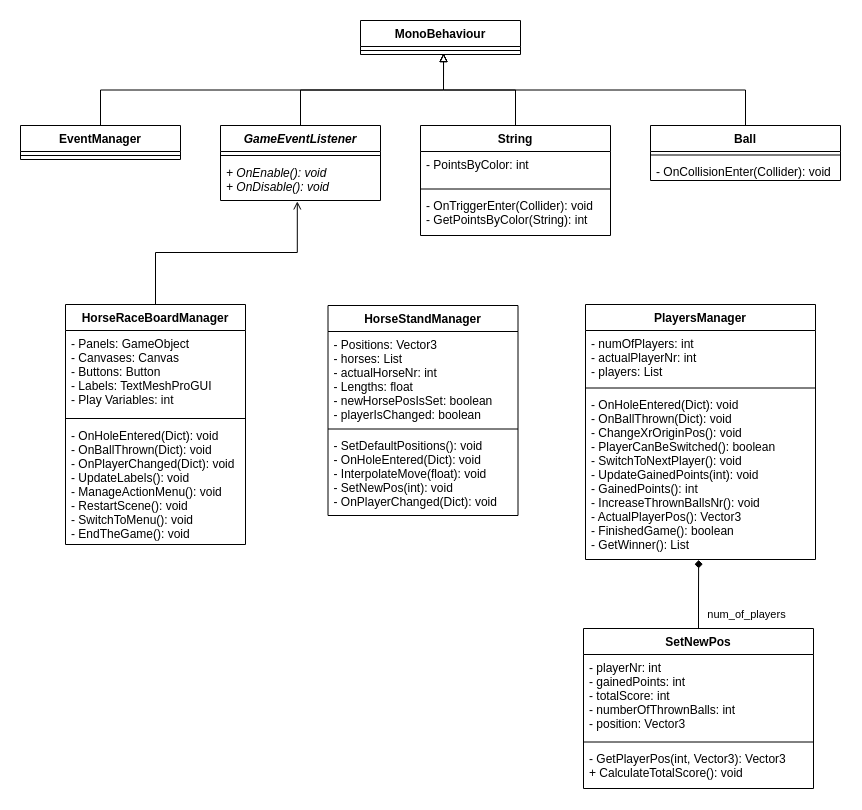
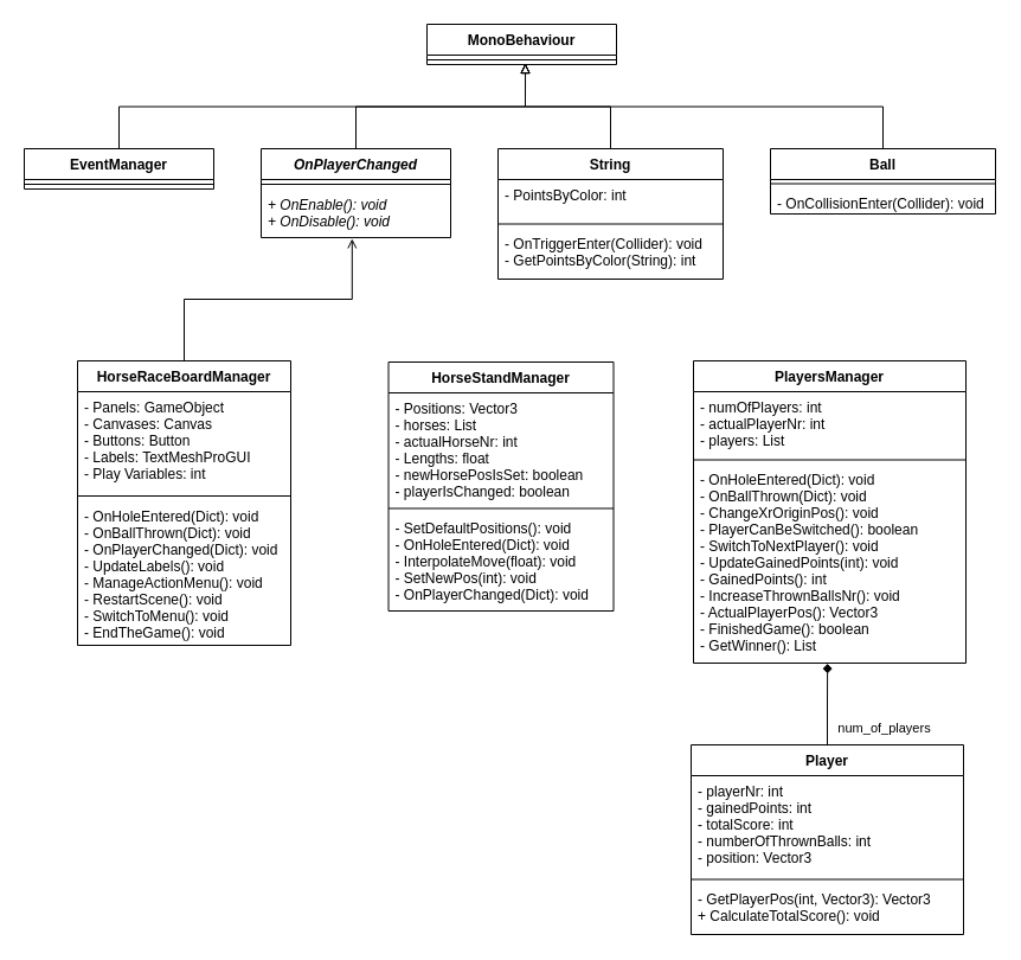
  <mxCell id="0" />
  <mxCell id="1" parent="0" />
  <mxCell id="2" value="MonoBehaviour" style="swimlane;fontStyle=1;align=center;verticalAlign=top;childLayout=stackLayout;horizontal=1;startSize=26;horizontalStack=0;resizeParent=1;resizeParentMax=0;resizeLast=0;collapsible=1;marginBottom=0;" vertex="1" parent="1"><mxGeometry x="360" y="20" width="160" height="34" as="geometry" /></mxCell>
  <mxCell id="3" value="" style="line;strokeWidth=1;fillColor=none;align=left;verticalAlign=middle;spacingTop=-1;spacingLeft=3;spacingRight=3;rotatable=0;labelPosition=right;points=[];portConstraint=eastwest;" vertex="1" parent="2"><mxGeometry y="26" width="160" height="8" as="geometry" /></mxCell>
  <mxCell id="4" style="edgeStyle=orthogonalEdgeStyle;rounded=0;orthogonalLoop=1;jettySize=auto;html=1;entryX=0.48;entryY=1.022;entryDx=0;entryDy=0;entryPerimeter=0;endArrow=open;endFill=0;" edge="1" parent="1" source="5" target="12"><mxGeometry relative="1" as="geometry" /></mxCell>
  <mxCell id="5" value="HorseRaceBoardManager" style="swimlane;fontStyle=1;align=center;verticalAlign=top;childLayout=stackLayout;horizontal=1;startSize=26;horizontalStack=0;resizeParent=1;resizeParentMax=0;resizeLast=0;collapsible=1;marginBottom=0;" vertex="1" parent="1"><mxGeometry x="65" y="304" width="180" height="240" as="geometry" /></mxCell>
  <mxCell id="6" value="- Panels: GameObject&#10;- Canvases: Canvas&#10;- Buttons: Button&#10;- Labels: TextMeshProGUI&#10;- Play Variables: int&#10;&#10;" style="text;strokeColor=none;fillColor=none;align=left;verticalAlign=top;spacingLeft=4;spacingRight=4;overflow=hidden;rotatable=0;points=[[0,0.5],[1,0.5]];portConstraint=eastwest;" vertex="1" parent="5"><mxGeometry y="26" width="180" height="84" as="geometry" /></mxCell>
  <mxCell id="7" value="" style="line;strokeWidth=1;fillColor=none;align=left;verticalAlign=middle;spacingTop=-1;spacingLeft=3;spacingRight=3;rotatable=0;labelPosition=right;points=[];portConstraint=eastwest;" vertex="1" parent="5"><mxGeometry y="110" width="180" height="8" as="geometry" /></mxCell>
  <mxCell id="8" value="- OnHoleEntered(Dict): void&#10;- OnBallThrown(Dict): void&#10;- OnPlayerChanged(Dict): void&#10;- UpdateLabels(): void&#10;- ManageActionMenu(): void&#10;- RestartScene(): void&#10;- SwitchToMenu(): void&#10;- EndTheGame(): void" style="text;strokeColor=none;fillColor=none;align=left;verticalAlign=top;spacingLeft=4;spacingRight=4;overflow=hidden;rotatable=0;points=[[0,0.5],[1,0.5]];portConstraint=eastwest;" vertex="1" parent="5"><mxGeometry y="118" width="180" height="122" as="geometry" /></mxCell>
  <mxCell id="9" style="edgeStyle=orthogonalEdgeStyle;rounded=0;orthogonalLoop=1;jettySize=auto;html=1;entryX=0.519;entryY=0.875;entryDx=0;entryDy=0;entryPerimeter=0;endArrow=block;endFill=0;" edge="1" parent="1" source="10" target="3"><mxGeometry relative="1" as="geometry" /></mxCell>
- <mxCell id="10" value="GameEventListener" style="swimlane;fontStyle=3;align=center;verticalAlign=top;childLayout=stackLayout;horizontal=1;startSize=26;horizontalStack=0;resizeParent=1;resizeParentMax=0;resizeLast=0;collapsible=1;marginBottom=0;" vertex="1" parent="1"><mxGeometry x="220" y="125" width="160" height="75" as="geometry" /></mxCell>
+ <mxCell id="10" value="OnPlayerChanged" style="swimlane;fontStyle=3;align=center;verticalAlign=top;childLayout=stackLayout;horizontal=1;startSize=26;horizontalStack=0;resizeParent=1;resizeParentMax=0;resizeLast=0;collapsible=1;marginBottom=0;" vertex="1" parent="1"><mxGeometry x="220" y="125" width="160" height="75" as="geometry" /></mxCell>
  <mxCell id="11" value="" style="line;strokeWidth=1;fillColor=none;align=left;verticalAlign=middle;spacingTop=-1;spacingLeft=3;spacingRight=3;rotatable=0;labelPosition=right;points=[];portConstraint=eastwest;" vertex="1" parent="10"><mxGeometry y="26" width="160" height="8" as="geometry" /></mxCell>
  <mxCell id="12" value="+ OnEnable(): void&#10;+ OnDisable(): void" style="text;strokeColor=none;fillColor=none;align=left;verticalAlign=top;spacingLeft=4;spacingRight=4;overflow=hidden;rotatable=0;points=[[0,0.5],[1,0.5]];portConstraint=eastwest;fontStyle=2" vertex="1" parent="10"><mxGeometry y="34" width="160" height="41" as="geometry" /></mxCell>
  <mxCell id="13" value="HorseStandManager" style="swimlane;fontStyle=1;align=center;verticalAlign=top;childLayout=stackLayout;horizontal=1;startSize=26;horizontalStack=0;resizeParent=1;resizeParentMax=0;resizeLast=0;collapsible=1;marginBottom=0;" vertex="1" parent="1"><mxGeometry x="327.5" y="305" width="190" height="210" as="geometry" /></mxCell>
  <mxCell id="14" value="- Positions: Vector3&#10;- horses: List&#10;- actualHorseNr: int&#10;- Lengths: float&#10;- newHorsePosIsSet: boolean&#10;- playerIsChanged: boolean&#10;" style="text;strokeColor=none;fillColor=none;align=left;verticalAlign=top;spacingLeft=4;spacingRight=4;overflow=hidden;rotatable=0;points=[[0,0.5],[1,0.5]];portConstraint=eastwest;" vertex="1" parent="13"><mxGeometry y="26" width="190" height="94" as="geometry" /></mxCell>
  <mxCell id="15" value="" style="line;strokeWidth=1;fillColor=none;align=left;verticalAlign=middle;spacingTop=-1;spacingLeft=3;spacingRight=3;rotatable=0;labelPosition=right;points=[];portConstraint=eastwest;" vertex="1" parent="13"><mxGeometry y="120" width="190" height="7" as="geometry" /></mxCell>
  <mxCell id="16" value="- SetDefaultPositions(): void&#10;- OnHoleEntered(Dict): void&#10;- InterpolateMove(float): void&#10;- SetNewPos(int): void&#10;- OnPlayerChanged(Dict): void&#10;&#10;&#10;" style="text;strokeColor=none;fillColor=none;align=left;verticalAlign=top;spacingLeft=4;spacingRight=4;overflow=hidden;rotatable=0;points=[[0,0.5],[1,0.5]];portConstraint=eastwest;" vertex="1" parent="13"><mxGeometry y="127" width="190" height="83" as="geometry" /></mxCell>
  <mxCell id="17" style="edgeStyle=orthogonalEdgeStyle;rounded=0;orthogonalLoop=1;jettySize=auto;html=1;entryX=0.519;entryY=0.875;entryDx=0;entryDy=0;entryPerimeter=0;endArrow=block;endFill=0;" edge="1" parent="1" source="18" target="3"><mxGeometry relative="1" as="geometry" /></mxCell>
  <mxCell id="18" value="EventManager" style="swimlane;fontStyle=1;align=center;verticalAlign=top;childLayout=stackLayout;horizontal=1;startSize=26;horizontalStack=0;resizeParent=1;resizeParentMax=0;resizeLast=0;collapsible=1;marginBottom=0;" vertex="1" parent="1"><mxGeometry x="20" y="125" width="160" height="34" as="geometry" /></mxCell>
  <mxCell id="19" value="" style="line;strokeWidth=1;fillColor=none;align=left;verticalAlign=middle;spacingTop=-1;spacingLeft=3;spacingRight=3;rotatable=0;labelPosition=right;points=[];portConstraint=eastwest;" vertex="1" parent="18"><mxGeometry y="26" width="160" height="8" as="geometry" /></mxCell>
  <mxCell id="20" style="edgeStyle=orthogonalEdgeStyle;rounded=0;orthogonalLoop=1;jettySize=auto;html=1;entryX=0.519;entryY=0.875;entryDx=0;entryDy=0;entryPerimeter=0;endArrow=block;endFill=0;" edge="1" parent="1" source="21" target="3"><mxGeometry relative="1" as="geometry"><mxPoint x="457" y="59" as="targetPoint" /></mxGeometry></mxCell>
  <mxCell id="21" value="String" style="swimlane;fontStyle=1;align=center;verticalAlign=top;childLayout=stackLayout;horizontal=1;startSize=26;horizontalStack=0;resizeParent=1;resizeParentMax=0;resizeLast=0;collapsible=1;marginBottom=0;" vertex="1" parent="1"><mxGeometry x="420" y="125" width="190" height="110" as="geometry"><mxRectangle x="555" y="-920" width="115" height="26" as="alternateBounds" /></mxGeometry></mxCell>
  <mxCell id="22" value="- PointsByColor: int" style="text;strokeColor=none;fillColor=none;align=left;verticalAlign=top;spacingLeft=4;spacingRight=4;overflow=hidden;rotatable=0;points=[[0,0.5],[1,0.5]];portConstraint=eastwest;" vertex="1" parent="21"><mxGeometry y="26" width="190" height="34" as="geometry" /></mxCell>
  <mxCell id="23" value="" style="line;strokeWidth=1;fillColor=none;align=left;verticalAlign=middle;spacingTop=-1;spacingLeft=3;spacingRight=3;rotatable=0;labelPosition=right;points=[];portConstraint=eastwest;" vertex="1" parent="21"><mxGeometry y="60" width="190" height="7" as="geometry" /></mxCell>
  <mxCell id="24" value="- OnTriggerEnter(Collider): void&#10;- GetPointsByColor(String): int&#10;" style="text;strokeColor=none;fillColor=none;align=left;verticalAlign=top;spacingLeft=4;spacingRight=4;overflow=hidden;rotatable=0;points=[[0,0.5],[1,0.5]];portConstraint=eastwest;" vertex="1" parent="21"><mxGeometry y="67" width="190" height="43" as="geometry" /></mxCell>
  <mxCell id="25" style="edgeStyle=orthogonalEdgeStyle;rounded=0;orthogonalLoop=1;jettySize=auto;html=1;entryX=0.492;entryY=1.003;entryDx=0;entryDy=0;entryPerimeter=0;endArrow=diamond;endFill=1;" edge="1" parent="1" source="27" target="34"><mxGeometry relative="1" as="geometry" /></mxCell>
  <mxCell id="26" value="num_of_players" style="edgeLabel;html=1;align=center;verticalAlign=middle;resizable=0;points=[];" vertex="1" connectable="0" parent="25"><mxGeometry x="-0.351" relative="1" as="geometry"><mxPoint x="47" y="7" as="offset" /></mxGeometry></mxCell>
- <mxCell id="27" value="SetNewPos" style="swimlane;fontStyle=1;align=center;verticalAlign=top;childLayout=stackLayout;horizontal=1;startSize=26;horizontalStack=0;resizeParent=1;resizeParentMax=0;resizeLast=0;collapsible=1;marginBottom=0;" vertex="1" parent="1"><mxGeometry x="583" y="628" width="230" height="160" as="geometry"><mxRectangle x="555" y="-920" width="115" height="26" as="alternateBounds" /></mxGeometry></mxCell>
+ <mxCell id="27" value="Player" style="swimlane;fontStyle=1;align=center;verticalAlign=top;childLayout=stackLayout;horizontal=1;startSize=26;horizontalStack=0;resizeParent=1;resizeParentMax=0;resizeLast=0;collapsible=1;marginBottom=0;" vertex="1" parent="1"><mxGeometry x="583" y="628" width="230" height="160" as="geometry"><mxRectangle x="555" y="-920" width="115" height="26" as="alternateBounds" /></mxGeometry></mxCell>
  <mxCell id="28" value="- playerNr: int&#10;- gainedPoints: int&#10;- totalScore: int&#10;- numberOfThrownBalls: int&#10;- position: Vector3&#10;" style="text;strokeColor=none;fillColor=none;align=left;verticalAlign=top;spacingLeft=4;spacingRight=4;overflow=hidden;rotatable=0;points=[[0,0.5],[1,0.5]];portConstraint=eastwest;" vertex="1" parent="27"><mxGeometry y="26" width="230" height="84" as="geometry" /></mxCell>
  <mxCell id="29" value="" style="line;strokeWidth=1;fillColor=none;align=left;verticalAlign=middle;spacingTop=-1;spacingLeft=3;spacingRight=3;rotatable=0;labelPosition=right;points=[];portConstraint=eastwest;" vertex="1" parent="27"><mxGeometry y="110" width="230" height="7" as="geometry" /></mxCell>
  <mxCell id="30" value="- GetPlayerPos(int, Vector3): Vector3&#10;+ CalculateTotalScore(): void&#10;" style="text;strokeColor=none;fillColor=none;align=left;verticalAlign=top;spacingLeft=4;spacingRight=4;overflow=hidden;rotatable=0;points=[[0,0.5],[1,0.5]];portConstraint=eastwest;" vertex="1" parent="27"><mxGeometry y="117" width="230" height="43" as="geometry" /></mxCell>
  <mxCell id="31" value="PlayersManager" style="swimlane;fontStyle=1;align=center;verticalAlign=top;childLayout=stackLayout;horizontal=1;startSize=26;horizontalStack=0;resizeParent=1;resizeParentMax=0;resizeLast=0;collapsible=1;marginBottom=0;" vertex="1" parent="1"><mxGeometry x="585" y="304" width="230" height="255" as="geometry"><mxRectangle x="555" y="-920" width="115" height="26" as="alternateBounds" /></mxGeometry></mxCell>
  <mxCell id="32" value="- numOfPlayers: int&#10;- actualPlayerNr: int&#10;- players: List&#10;" style="text;strokeColor=none;fillColor=none;align=left;verticalAlign=top;spacingLeft=4;spacingRight=4;overflow=hidden;rotatable=0;points=[[0,0.5],[1,0.5]];portConstraint=eastwest;" vertex="1" parent="31"><mxGeometry y="26" width="230" height="54" as="geometry" /></mxCell>
  <mxCell id="33" value="" style="line;strokeWidth=1;fillColor=none;align=left;verticalAlign=middle;spacingTop=-1;spacingLeft=3;spacingRight=3;rotatable=0;labelPosition=right;points=[];portConstraint=eastwest;" vertex="1" parent="31"><mxGeometry y="80" width="230" height="7" as="geometry" /></mxCell>
  <mxCell id="34" value="- OnHoleEntered(Dict): void&#10;- OnBallThrown(Dict): void&#10;- ChangeXrOriginPos(): void&#10;- PlayerCanBeSwitched(): boolean&#10;- SwitchToNextPlayer(): void&#10;- UpdateGainedPoints(int): void&#10;- GainedPoints(): int&#10;- IncreaseThrownBallsNr(): void&#10;- ActualPlayerPos(): Vector3&#10;- FinishedGame(): boolean&#10;- GetWinner(): List&#10;&#10;&#10;&#10;" style="text;strokeColor=none;fillColor=none;align=left;verticalAlign=top;spacingLeft=4;spacingRight=4;overflow=hidden;rotatable=0;points=[[0,0.5],[1,0.5]];portConstraint=eastwest;" vertex="1" parent="31"><mxGeometry y="87" width="230" height="168" as="geometry" /></mxCell>
  <mxCell id="35" style="edgeStyle=orthogonalEdgeStyle;rounded=0;orthogonalLoop=1;jettySize=auto;html=1;entryX=0.519;entryY=0.875;entryDx=0;entryDy=0;entryPerimeter=0;endArrow=block;endFill=0;" edge="1" parent="1" source="36" target="3"><mxGeometry relative="1" as="geometry" /></mxCell>
  <mxCell id="36" value="Ball" style="swimlane;fontStyle=1;align=center;verticalAlign=top;childLayout=stackLayout;horizontal=1;startSize=26;horizontalStack=0;resizeParent=1;resizeParentMax=0;resizeLast=0;collapsible=1;marginBottom=0;" vertex="1" parent="1"><mxGeometry x="650" y="125" width="190" height="55" as="geometry"><mxRectangle x="555" y="-920" width="115" height="26" as="alternateBounds" /></mxGeometry></mxCell>
  <mxCell id="37" value="" style="line;strokeWidth=1;fillColor=none;align=left;verticalAlign=middle;spacingTop=-1;spacingLeft=3;spacingRight=3;rotatable=0;labelPosition=right;points=[];portConstraint=eastwest;" vertex="1" parent="36"><mxGeometry y="26" width="190" height="7" as="geometry" /></mxCell>
  <mxCell id="38" value="- OnCollisionEnter(Collider): void&#10;&#10;" style="text;strokeColor=none;fillColor=none;align=left;verticalAlign=top;spacingLeft=4;spacingRight=4;overflow=hidden;rotatable=0;points=[[0,0.5],[1,0.5]];portConstraint=eastwest;" vertex="1" parent="36"><mxGeometry y="33" width="190" height="22" as="geometry" /></mxCell>
